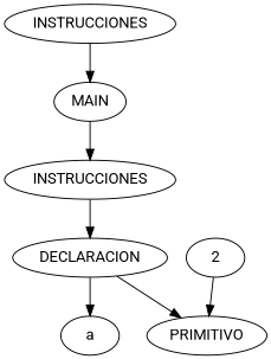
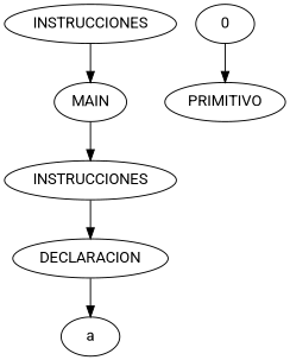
  digraph {
    fontname=Roboto
    node [fontname=Roboto]
    edge [fontname=Roboto]
    n1 [label=INSTRUCCIONES]
    n2 [label=MAIN]
    n3 [label=INSTRUCCIONES]
    n4 [label=DECLARACION]
    n5 [label=a]
    n6 [label=PRIMITIVO]
-   n7 [label=2]
+   n7 [label=0]
    n1 -> n2
    n2 -> n3
    n3 -> n4
    n4 -> n5
-   n4 -> n6
    n7 -> n6
  }
